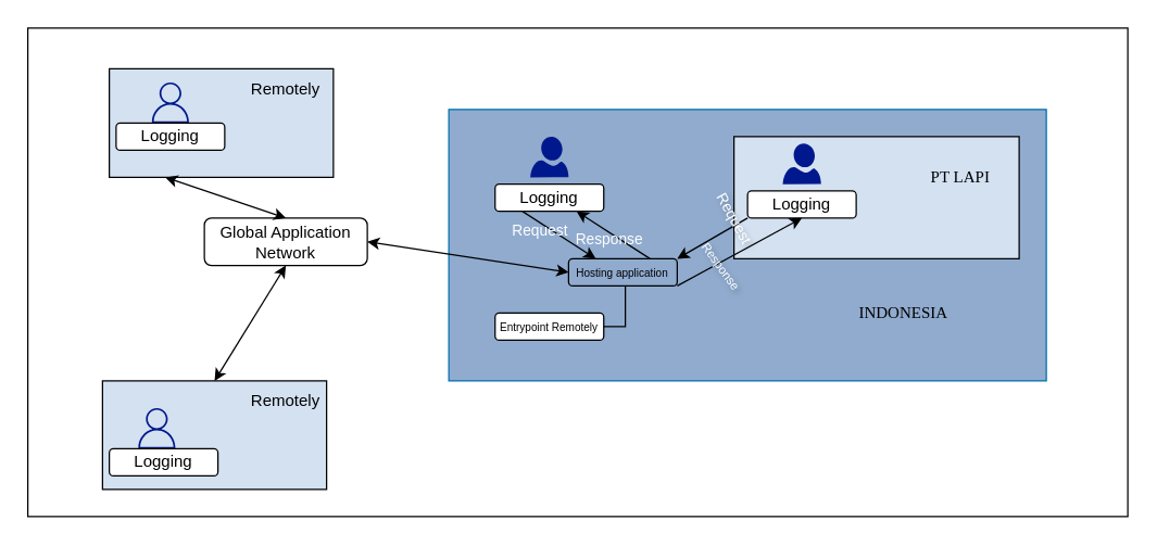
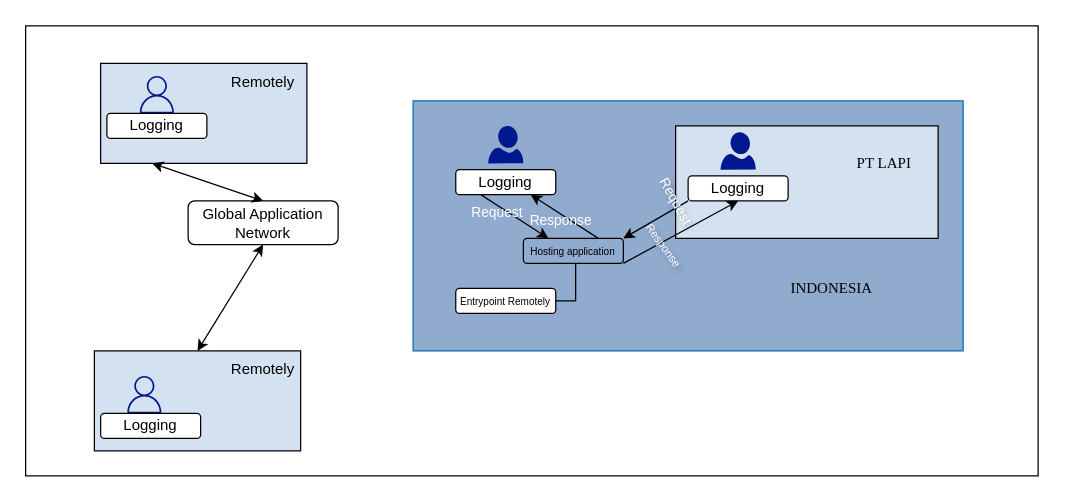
  <mxCell id="0" />
  <mxCell id="1" parent="0" />
  <mxCell id="2" value="" style="rounded=0;whiteSpace=wrap;html=1;fillColor=#d3e1f1;" vertex="1" parent="1"><mxGeometry x="80" y="50" width="165" height="80" as="geometry" /></mxCell>
  <mxCell id="3" value="" style="rounded=0;whiteSpace=wrap;html=1;fillColor=#90abce;strokeColor=#006EAF;fontColor=#ffffff;" vertex="1" parent="1"><mxGeometry x="330" y="80" width="440" height="200" as="geometry" /></mxCell>
  <mxCell id="4" value="" style="sketch=0;outlineConnect=0;fontColor=#232F3E;gradientColor=none;fillColor=#00188d;strokeColor=none;dashed=0;verticalLabelPosition=bottom;verticalAlign=top;align=center;html=1;fontSize=12;fontStyle=0;aspect=fixed;pointerEvents=1;shape=mxgraph.aws4.user;strokeWidth=4;" vertex="1" parent="1"><mxGeometry x="110" y="60" width="30" height="30" as="geometry" /></mxCell>
  <mxCell id="5" value="Logging" style="rounded=1;whiteSpace=wrap;html=1;" vertex="1" parent="1"><mxGeometry x="364.1" y="135" width="80" height="20" as="geometry" /></mxCell>
  <mxCell id="6" value="" style="sketch=0;aspect=fixed;pointerEvents=1;shadow=0;dashed=0;html=1;strokeColor=none;labelPosition=center;verticalLabelPosition=bottom;verticalAlign=top;align=center;fillColor=#00188D;shape=mxgraph.azure.user" vertex="1" parent="1"><mxGeometry x="390" y="100" width="28.2" height="30" as="geometry" /></mxCell>
  <mxCell id="7" value="" style="rounded=0;whiteSpace=wrap;html=1;fillColor=#d3e1f1;" vertex="1" parent="1"><mxGeometry x="540" y="100" width="210" height="90" as="geometry" /></mxCell>
  <mxCell id="8" value="" style="sketch=0;aspect=fixed;pointerEvents=1;shadow=0;dashed=0;html=1;strokeColor=none;labelPosition=center;verticalLabelPosition=bottom;verticalAlign=top;align=center;fillColor=#00188D;shape=mxgraph.azure.user" vertex="1" parent="1"><mxGeometry x="575.9" y="105" width="28.2" height="30" as="geometry" /></mxCell>
  <mxCell id="9" value="&lt;font style=&quot;font-size: 8px;&quot;&gt;Hosting application&lt;/font&gt;" style="rounded=1;whiteSpace=wrap;html=1;fillColor=#90abce;" vertex="1" parent="1"><mxGeometry x="418.2" y="190" width="80" height="20" as="geometry" /></mxCell>
  <mxCell id="10" value="Logging" style="rounded=1;whiteSpace=wrap;html=1;" vertex="1" parent="1"><mxGeometry x="550" y="140" width="80" height="20" as="geometry" /></mxCell>
  <mxCell id="11" value="&lt;font face=&quot;Times New Roman&quot;&gt;PT LAPI&amp;nbsp;&amp;nbsp;&lt;/font&gt;" style="text;html=1;align=center;verticalAlign=middle;whiteSpace=wrap;rounded=0;" vertex="1" parent="1"><mxGeometry x="680" y="115" width="60" height="30" as="geometry" /></mxCell>
  <mxCell id="12" value="" style="endArrow=classic;html=1;rounded=0;exitX=0.25;exitY=1;exitDx=0;exitDy=0;entryX=0.25;entryY=0;entryDx=0;entryDy=0;" edge="1" parent="1" source="5" target="9"><mxGeometry width="50" height="50" relative="1" as="geometry"><mxPoint x="340" y="180" as="sourcePoint" /><mxPoint x="390" y="130" as="targetPoint" /></mxGeometry></mxCell>
  <mxCell id="13" value="Request" style="edgeLabel;html=1;align=center;verticalAlign=middle;resizable=0;points=[];labelBackgroundColor=none;fontColor=#ffffff;" vertex="1" connectable="0" parent="12"><mxGeometry x="-0.407" y="-1" relative="1" as="geometry"><mxPoint x="-3" y="2" as="offset" /></mxGeometry></mxCell>
  <mxCell id="14" value="" style="endArrow=classic;html=1;rounded=0;exitX=0.75;exitY=0;exitDx=0;exitDy=0;entryX=0.75;entryY=1;entryDx=0;entryDy=0;" edge="1" parent="1" source="9" target="5"><mxGeometry width="50" height="50" relative="1" as="geometry"><mxPoint x="340" y="180" as="sourcePoint" /><mxPoint x="390" y="130" as="targetPoint" /></mxGeometry></mxCell>
  <mxCell id="15" value="Response" style="edgeLabel;html=1;align=center;verticalAlign=middle;resizable=0;points=[];labelBackgroundColor=none;fontColor=#FFFFFF;" vertex="1" connectable="0" parent="14"><mxGeometry x="0.141" relative="1" as="geometry"><mxPoint y="6" as="offset" /></mxGeometry></mxCell>
  <mxCell id="16" value="&lt;font style=&quot;font-size: 8px;&quot;&gt;Entrypoint Remotely&lt;/font&gt;" style="rounded=1;whiteSpace=wrap;html=1;" vertex="1" parent="1"><mxGeometry x="364.1" y="230" width="80" height="20" as="geometry" /></mxCell>
  <mxCell id="17" value="" style="endArrow=classic;html=1;rounded=0;entryX=1;entryY=0;entryDx=0;entryDy=0;exitX=0;exitY=1;exitDx=0;exitDy=0;" edge="1" parent="1" source="10" target="9"><mxGeometry width="50" height="50" relative="1" as="geometry"><mxPoint x="340" y="180" as="sourcePoint" /><mxPoint x="390" y="130" as="targetPoint" /></mxGeometry></mxCell>
  <mxCell id="18" value="Request" style="edgeLabel;html=1;align=center;verticalAlign=middle;resizable=0;points=[];labelBackgroundColor=none;fontColor=#ffffff;rotation=61;labelBorderColor=none;textShadow=1;" vertex="1" connectable="0" parent="17"><mxGeometry x="0.061" y="2" relative="1" as="geometry"><mxPoint x="17" y="-18" as="offset" /></mxGeometry></mxCell>
  <mxCell id="19" value="" style="endArrow=classic;html=1;rounded=0;exitX=1;exitY=1;exitDx=0;exitDy=0;entryX=0.5;entryY=1;entryDx=0;entryDy=0;" edge="1" parent="1" source="9" target="10"><mxGeometry width="50" height="50" relative="1" as="geometry"><mxPoint x="340" y="180" as="sourcePoint" /><mxPoint x="390" y="130" as="targetPoint" /></mxGeometry></mxCell>
  <mxCell id="20" value="&lt;font&gt;Response&lt;/font&gt;" style="edgeLabel;html=1;align=center;verticalAlign=middle;resizable=0;points=[];labelBackgroundColor=none;fontColor=#ffffff;rotation=54;fontSize=9;textShadow=1;" vertex="1" connectable="0" parent="19"><mxGeometry x="-0.256" relative="1" as="geometry"><mxPoint x="-2" y="4" as="offset" /></mxGeometry></mxCell>
  <mxCell id="21" value="" style="endArrow=none;html=1;rounded=0;exitX=1;exitY=0.5;exitDx=0;exitDy=0;" edge="1" parent="1" source="16"><mxGeometry width="50" height="50" relative="1" as="geometry"><mxPoint x="270" y="180" as="sourcePoint" /><mxPoint x="460" y="210" as="targetPoint" /><Array as="points"><mxPoint x="460" y="240" /></Array></mxGeometry></mxCell>
  <mxCell id="22" value="&lt;font face=&quot;Times New Roman&quot;&gt;INDONESIA&lt;/font&gt;" style="text;html=1;align=center;verticalAlign=middle;whiteSpace=wrap;rounded=0;" vertex="1" parent="1"><mxGeometry x="635" y="215" width="60" height="30" as="geometry" /></mxCell>
  <mxCell id="23" value="Logging" style="rounded=1;whiteSpace=wrap;html=1;" vertex="1" parent="1"><mxGeometry x="85" y="90" width="80" height="20" as="geometry" /></mxCell>
  <mxCell id="24" value="Remotely" style="text;html=1;align=center;verticalAlign=middle;whiteSpace=wrap;rounded=0;" vertex="1" parent="1"><mxGeometry x="180" y="50" width="60" height="30" as="geometry" /></mxCell>
  <mxCell id="25" value="" style="rounded=0;whiteSpace=wrap;html=1;fillColor=#d3e1f1;" vertex="1" parent="1"><mxGeometry x="75" y="280" width="165" height="80" as="geometry" /></mxCell>
  <mxCell id="26" value="" style="sketch=0;outlineConnect=0;fontColor=#232F3E;gradientColor=none;fillColor=#00188d;strokeColor=none;dashed=0;verticalLabelPosition=bottom;verticalAlign=top;align=center;html=1;fontSize=12;fontStyle=0;aspect=fixed;pointerEvents=1;shape=mxgraph.aws4.user;strokeWidth=4;" vertex="1" parent="1"><mxGeometry x="100" y="300" width="30" height="30" as="geometry" /></mxCell>
  <mxCell id="27" value="Logging" style="rounded=1;whiteSpace=wrap;html=1;" vertex="1" parent="1"><mxGeometry x="80" y="330" width="80" height="20" as="geometry" /></mxCell>
  <mxCell id="28" value="Remotely" style="text;html=1;align=center;verticalAlign=middle;whiteSpace=wrap;rounded=0;" vertex="1" parent="1"><mxGeometry x="180" y="280" width="60" height="30" as="geometry" /></mxCell>
  <mxCell id="29" value="Global Application Network" style="rounded=1;whiteSpace=wrap;html=1;" vertex="1" parent="1"><mxGeometry x="150" y="160" width="120" height="35" as="geometry" /></mxCell>
  <mxCell id="30" value="" style="endArrow=classic;startArrow=classic;html=1;rounded=0;exitX=0.5;exitY=0;exitDx=0;exitDy=0;entryX=0.5;entryY=1;entryDx=0;entryDy=0;" edge="1" parent="1" source="25" target="29"><mxGeometry width="50" height="50" relative="1" as="geometry"><mxPoint x="300" y="150" as="sourcePoint" /><mxPoint x="350" y="100" as="targetPoint" /></mxGeometry></mxCell>
  <mxCell id="31" value="" style="endArrow=classic;startArrow=classic;html=1;rounded=0;exitX=0.25;exitY=1;exitDx=0;exitDy=0;entryX=0.5;entryY=0;entryDx=0;entryDy=0;" edge="1" parent="1" source="2" target="29"><mxGeometry width="50" height="50" relative="1" as="geometry"><mxPoint x="300" y="150" as="sourcePoint" /><mxPoint x="350" y="100" as="targetPoint" /></mxGeometry></mxCell>
- <mxCell id="32" value="" style="endArrow=classic;startArrow=classic;html=1;rounded=0;exitX=1;exitY=0.5;exitDx=0;exitDy=0;entryX=0;entryY=0.5;entryDx=0;entryDy=0;" edge="1" parent="1" source="29" target="9"><mxGeometry width="50" height="50" relative="1" as="geometry"><mxPoint x="300" y="150" as="sourcePoint" /><mxPoint x="350" y="100" as="targetPoint" /></mxGeometry></mxCell>
  <mxCell id="33" value="" style="rounded=0;whiteSpace=wrap;html=1;fillColor=none;" vertex="1" parent="1"><mxGeometry x="20" y="20" width="810" height="360" as="geometry" /></mxCell>
